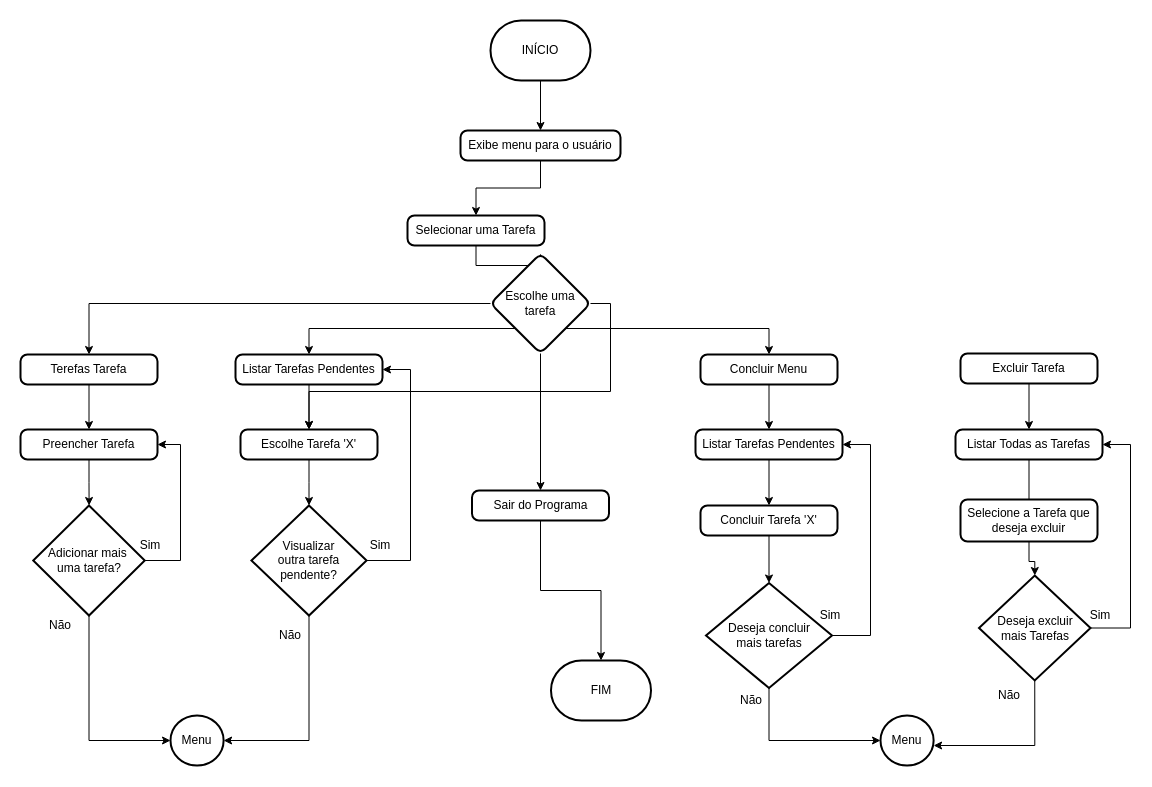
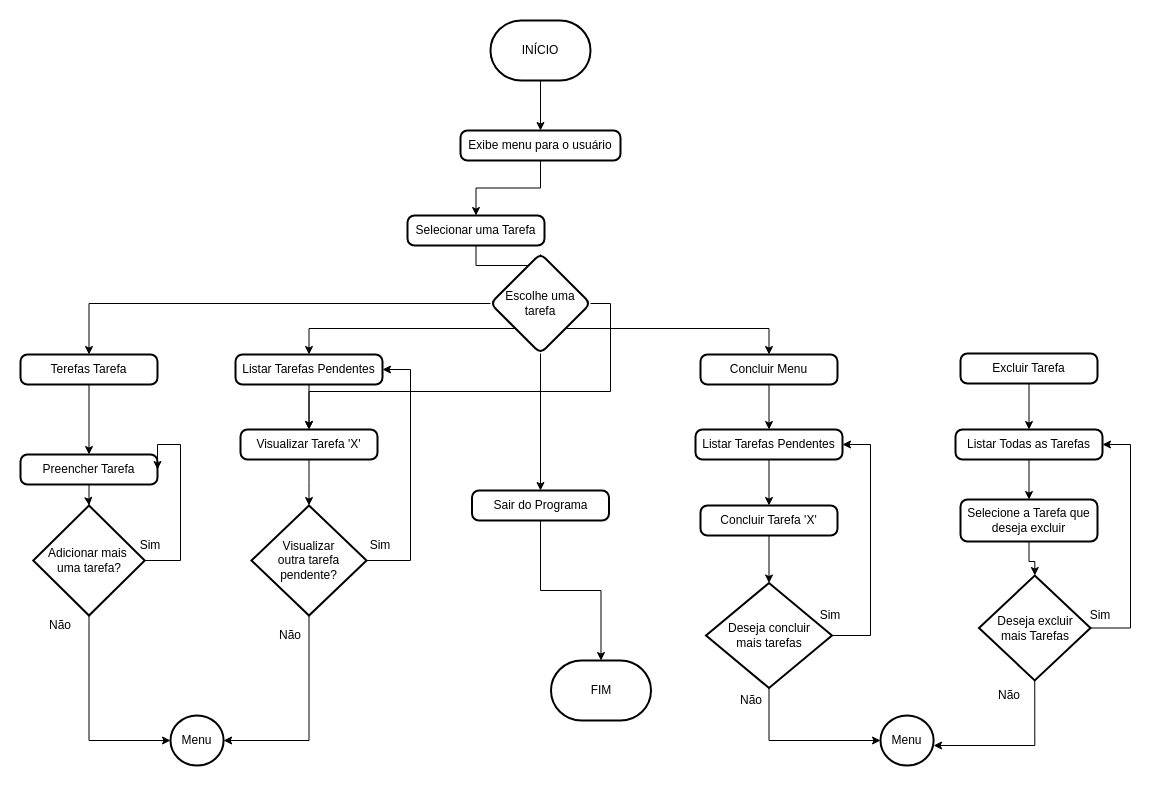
  <mxCell id="0" />
  <mxCell id="1" parent="0" />
  <mxCell id="2" value="" style="edgeStyle=orthogonalEdgeStyle;rounded=0;orthogonalLoop=1;jettySize=auto;html=1;" edge="1" parent="1" source="3" target="5"><mxGeometry relative="1" as="geometry" /></mxCell>
  <mxCell id="3" value="INÍCIO" style="strokeWidth=2;html=1;shape=mxgraph.flowchart.terminator;whiteSpace=wrap;" vertex="1" parent="1"><mxGeometry x="490" y="20" width="100" height="60" as="geometry" /></mxCell>
  <mxCell id="4" value="" style="edgeStyle=orthogonalEdgeStyle;rounded=0;orthogonalLoop=1;jettySize=auto;html=1;" edge="1" parent="1" source="5" target="7"><mxGeometry relative="1" as="geometry" /></mxCell>
  <mxCell id="5" value="Exibe menu para o usuário" style="rounded=1;whiteSpace=wrap;html=1;absoluteArcSize=1;arcSize=14;strokeWidth=2;" vertex="1" parent="1"><mxGeometry x="460" y="130" width="160" height="30" as="geometry" /></mxCell>
  <mxCell id="6" value="" style="edgeStyle=orthogonalEdgeStyle;rounded=0;orthogonalLoop=1;jettySize=auto;html=1;" edge="1" parent="1" source="7" target="13"><mxGeometry relative="1" as="geometry" /></mxCell>
  <mxCell id="7" value="Selecionar uma Tarefa" style="rounded=1;whiteSpace=wrap;html=1;absoluteArcSize=1;arcSize=14;strokeWidth=2;" vertex="1" parent="1"><mxGeometry x="407" y="215" width="137" height="30" as="geometry" /></mxCell>
  <mxCell id="8" value="" style="edgeStyle=orthogonalEdgeStyle;rounded=0;orthogonalLoop=1;jettySize=auto;html=1;" edge="1" parent="1" source="13" target="23"><mxGeometry relative="1" as="geometry" /></mxCell>
  <mxCell id="9" style="edgeStyle=orthogonalEdgeStyle;rounded=0;orthogonalLoop=1;jettySize=auto;html=1;exitX=0;exitY=0.5;exitDx=0;exitDy=0;entryX=0.5;entryY=0;entryDx=0;entryDy=0;" edge="1" parent="1" source="13" target="17"><mxGeometry relative="1" as="geometry" /></mxCell>
  <mxCell id="10" style="edgeStyle=orthogonalEdgeStyle;rounded=0;orthogonalLoop=1;jettySize=auto;html=1;exitX=0;exitY=1;exitDx=0;exitDy=0;entryX=0.5;entryY=0;entryDx=0;entryDy=0;" edge="1" parent="1" source="13" target="19"><mxGeometry relative="1" as="geometry" /></mxCell>
  <mxCell id="11" style="edgeStyle=orthogonalEdgeStyle;rounded=0;orthogonalLoop=1;jettySize=auto;html=1;exitX=1;exitY=0.5;exitDx=0;exitDy=0;" edge="1" parent="1" source="13" target="27"><mxGeometry relative="1" as="geometry" /></mxCell>
  <mxCell id="12" style="edgeStyle=orthogonalEdgeStyle;rounded=0;orthogonalLoop=1;jettySize=auto;html=1;exitX=1;exitY=1;exitDx=0;exitDy=0;entryX=0.5;entryY=0;entryDx=0;entryDy=0;" edge="1" parent="1" source="13" target="15"><mxGeometry relative="1" as="geometry" /></mxCell>
  <mxCell id="13" value="Escolhe uma tarefa" style="rhombus;whiteSpace=wrap;html=1;rounded=1;arcSize=14;strokeWidth=2;" vertex="1" parent="1"><mxGeometry x="490" y="253" width="100" height="100" as="geometry" /></mxCell>
  <mxCell id="14" value="" style="edgeStyle=orthogonalEdgeStyle;rounded=0;orthogonalLoop=1;jettySize=auto;html=1;" edge="1" parent="1" source="15" target="56"><mxGeometry relative="1" as="geometry" /></mxCell>
  <mxCell id="15" value="Concluir Menu" style="rounded=1;whiteSpace=wrap;html=1;absoluteArcSize=1;arcSize=14;strokeWidth=2;" vertex="1" parent="1"><mxGeometry x="700" y="354" width="137" height="30" as="geometry" /></mxCell>
  <mxCell id="16" value="" style="edgeStyle=orthogonalEdgeStyle;rounded=0;orthogonalLoop=1;jettySize=auto;html=1;" edge="1" parent="1" source="17" target="25"><mxGeometry relative="1" as="geometry" /></mxCell>
  <mxCell id="17" value="Terefas Tarefa" style="rounded=1;whiteSpace=wrap;html=1;absoluteArcSize=1;arcSize=14;strokeWidth=2;" vertex="1" parent="1"><mxGeometry x="20" y="354" width="137" height="30" as="geometry" /></mxCell>
  <mxCell id="18" value="" style="edgeStyle=orthogonalEdgeStyle;rounded=0;orthogonalLoop=1;jettySize=auto;html=1;" edge="1" parent="1" source="19" target="27"><mxGeometry relative="1" as="geometry" /></mxCell>
  <mxCell id="19" value="Listar Tarefas Pendentes" style="rounded=1;whiteSpace=wrap;html=1;absoluteArcSize=1;arcSize=14;strokeWidth=2;" vertex="1" parent="1"><mxGeometry x="235" y="354" width="147" height="30" as="geometry" /></mxCell>
  <mxCell id="20" value="" style="edgeStyle=orthogonalEdgeStyle;rounded=0;orthogonalLoop=1;jettySize=auto;html=1;" edge="1" parent="1" source="21" target="53"><mxGeometry relative="1" as="geometry" /></mxCell>
  <mxCell id="21" value="Excluir Tarefa" style="rounded=1;whiteSpace=wrap;html=1;absoluteArcSize=1;arcSize=14;strokeWidth=2;" vertex="1" parent="1"><mxGeometry x="960" y="353" width="137" height="30" as="geometry" /></mxCell>
  <mxCell id="22" value="" style="edgeStyle=orthogonalEdgeStyle;rounded=0;orthogonalLoop=1;jettySize=auto;html=1;" edge="1" parent="1" source="23" target="38"><mxGeometry relative="1" as="geometry" /></mxCell>
  <mxCell id="23" value="Sair do Programa" style="rounded=1;whiteSpace=wrap;html=1;absoluteArcSize=1;arcSize=14;strokeWidth=2;" vertex="1" parent="1"><mxGeometry x="471.5" y="490" width="137" height="30" as="geometry" /></mxCell>
  <mxCell id="24" value="" style="edgeStyle=orthogonalEdgeStyle;rounded=0;orthogonalLoop=1;jettySize=auto;html=1;" edge="1" parent="1" source="25" target="31"><mxGeometry relative="1" as="geometry" /></mxCell>
- <mxCell id="25" value="Preencher Tarefa" style="rounded=1;whiteSpace=wrap;html=1;absoluteArcSize=1;arcSize=14;strokeWidth=2;" vertex="1" parent="1"><mxGeometry x="20" y="429" width="137" height="30" as="geometry" /></mxCell>
+ <mxCell id="25" value="Preencher Tarefa" style="rounded=1;whiteSpace=wrap;html=1;absoluteArcSize=1;arcSize=14;strokeWidth=2;" vertex="1" parent="1"><mxGeometry x="20" y="454" width="137" height="30" as="geometry" /></mxCell>
  <mxCell id="26" value="" style="edgeStyle=orthogonalEdgeStyle;rounded=0;orthogonalLoop=1;jettySize=auto;html=1;" edge="1" parent="1" source="27" target="37"><mxGeometry relative="1" as="geometry" /></mxCell>
- <mxCell id="27" value="Escolhe Tarefa 'X'" style="rounded=1;whiteSpace=wrap;html=1;absoluteArcSize=1;arcSize=14;strokeWidth=2;" vertex="1" parent="1"><mxGeometry x="240" y="429" width="137" height="30" as="geometry" /></mxCell>
+ <mxCell id="27" value="Visualizar Tarefa 'X'" style="rounded=1;whiteSpace=wrap;html=1;absoluteArcSize=1;arcSize=14;strokeWidth=2;" vertex="1" parent="1"><mxGeometry x="240" y="429" width="137" height="30" as="geometry" /></mxCell>
  <mxCell id="28" value="" style="edgeStyle=orthogonalEdgeStyle;rounded=0;orthogonalLoop=1;jettySize=auto;html=1;" edge="1" parent="1" source="29" target="35"><mxGeometry relative="1" as="geometry" /></mxCell>
  <mxCell id="29" value="Selecione a Tarefa que deseja excluir" style="rounded=1;whiteSpace=wrap;html=1;absoluteArcSize=1;arcSize=14;strokeWidth=2;" vertex="1" parent="1"><mxGeometry x="960" y="499" width="137" height="42" as="geometry" /></mxCell>
  <mxCell id="30" style="edgeStyle=orthogonalEdgeStyle;rounded=0;orthogonalLoop=1;jettySize=auto;html=1;exitX=1;exitY=0.5;exitDx=0;exitDy=0;exitPerimeter=0;entryX=1;entryY=0.5;entryDx=0;entryDy=0;" edge="1" parent="1" target="25"><mxGeometry relative="1" as="geometry"><mxPoint x="136.25" y="560" as="sourcePoint" /><mxPoint x="170" y="444" as="targetPoint" /><Array as="points"><mxPoint x="180" y="560" /><mxPoint x="180" y="444" /></Array></mxGeometry></mxCell>
  <mxCell id="31" value="Adicionar mais&amp;nbsp;&lt;div&gt;uma tarefa?&lt;/div&gt;" style="strokeWidth=2;html=1;shape=mxgraph.flowchart.decision;whiteSpace=wrap;" vertex="1" parent="1"><mxGeometry x="32.75" y="505" width="111.5" height="110" as="geometry" /></mxCell>
  <mxCell id="32" style="edgeStyle=orthogonalEdgeStyle;rounded=0;orthogonalLoop=1;jettySize=auto;html=1;exitX=1;exitY=0.5;exitDx=0;exitDy=0;exitPerimeter=0;entryX=1;entryY=0.5;entryDx=0;entryDy=0;" edge="1" parent="1" source="33" target="56"><mxGeometry relative="1" as="geometry"><Array as="points"><mxPoint x="870" y="635" /><mxPoint x="870" y="444" /></Array></mxGeometry></mxCell>
  <mxCell id="33" value="Deseja concluir&lt;div&gt;mais tarefas&lt;/div&gt;" style="strokeWidth=2;html=1;shape=mxgraph.flowchart.decision;whiteSpace=wrap;" vertex="1" parent="1"><mxGeometry x="705.5" y="582.5" width="126" height="105" as="geometry" /></mxCell>
  <mxCell id="34" style="edgeStyle=orthogonalEdgeStyle;rounded=0;orthogonalLoop=1;jettySize=auto;html=1;exitX=1;exitY=0.5;exitDx=0;exitDy=0;exitPerimeter=0;entryX=1;entryY=0.5;entryDx=0;entryDy=0;" edge="1" parent="1" source="35" target="53"><mxGeometry relative="1" as="geometry"><Array as="points"><mxPoint x="1130" y="628" /><mxPoint x="1130" y="444" /></Array></mxGeometry></mxCell>
  <mxCell id="35" value="Deseja excluir&lt;div&gt;mais Tarefas&lt;/div&gt;" style="strokeWidth=2;html=1;shape=mxgraph.flowchart.decision;whiteSpace=wrap;" vertex="1" parent="1"><mxGeometry x="978.5" y="575" width="111.5" height="105" as="geometry" /></mxCell>
  <mxCell id="36" style="edgeStyle=orthogonalEdgeStyle;rounded=0;orthogonalLoop=1;jettySize=auto;html=1;exitX=1;exitY=0.5;exitDx=0;exitDy=0;exitPerimeter=0;entryX=1;entryY=0.5;entryDx=0;entryDy=0;" edge="1" parent="1" source="37" target="19"><mxGeometry relative="1" as="geometry"><Array as="points"><mxPoint y="560" x="410" /><mxPoint y="369" x="410" /></Array></mxGeometry></mxCell>
  <mxCell id="37" value="Visualizar&lt;div&gt;outra tarefa pendente?&lt;/div&gt;" style="strokeWidth=2;html=1;shape=mxgraph.flowchart.decision;whiteSpace=wrap;" vertex="1" parent="1"><mxGeometry x="250.94" y="505" width="115.12" height="110" as="geometry" /></mxCell>
  <mxCell id="38" value="FIM" style="strokeWidth=2;html=1;shape=mxgraph.flowchart.terminator;whiteSpace=wrap;" vertex="1" parent="1"><mxGeometry x="550.5" y="660" width="100" height="60" as="geometry" /></mxCell>
  <mxCell id="39" value="Não" style="text;html=1;align=center;verticalAlign=middle;whiteSpace=wrap;rounded=0;" vertex="1" parent="1"><mxGeometry x="30" y="610" width="60" height="30" as="geometry" /></mxCell>
  <mxCell id="40" value="Sim" style="text;html=1;align=center;verticalAlign=middle;whiteSpace=wrap;rounded=0;" vertex="1" parent="1"><mxGeometry x="120" y="530" width="60" height="30" as="geometry" /></mxCell>
  <mxCell id="41" value="Sim" style="text;html=1;align=center;verticalAlign=middle;whiteSpace=wrap;rounded=0;" vertex="1" parent="1"><mxGeometry x="350" y="530" width="60" height="30" as="geometry" /></mxCell>
  <mxCell id="42" value="Menu" style="strokeWidth=2;html=1;shape=mxgraph.flowchart.start_2;whiteSpace=wrap;" vertex="1" parent="1"><mxGeometry x="170" y="715" width="53.12" height="50" as="geometry" /></mxCell>
  <mxCell id="43" style="edgeStyle=orthogonalEdgeStyle;rounded=0;orthogonalLoop=1;jettySize=auto;html=1;exitX=0.5;exitY=1;exitDx=0;exitDy=0;exitPerimeter=0;entryX=1;entryY=0.5;entryDx=0;entryDy=0;entryPerimeter=0;" edge="1" parent="1" source="37" target="42"><mxGeometry relative="1" as="geometry" /></mxCell>
  <mxCell id="44" style="edgeStyle=orthogonalEdgeStyle;rounded=0;orthogonalLoop=1;jettySize=auto;html=1;exitX=0.5;exitY=1;exitDx=0;exitDy=0;exitPerimeter=0;entryX=0;entryY=0.5;entryDx=0;entryDy=0;entryPerimeter=0;" edge="1" parent="1" source="31" target="42"><mxGeometry relative="1" as="geometry" /></mxCell>
  <mxCell id="45" value="Não" style="text;html=1;align=center;verticalAlign=middle;whiteSpace=wrap;rounded=0;" vertex="1" parent="1"><mxGeometry x="260" y="620" width="60" height="30" as="geometry" /></mxCell>
  <mxCell id="46" value="" style="edgeStyle=orthogonalEdgeStyle;rounded=0;orthogonalLoop=1;jettySize=auto;html=1;" edge="1" parent="1" source="47" target="33"><mxGeometry relative="1" as="geometry" /></mxCell>
  <mxCell id="47" value="Concluir Tarefa 'X'" style="rounded=1;whiteSpace=wrap;html=1;absoluteArcSize=1;arcSize=14;strokeWidth=2;" vertex="1" parent="1"><mxGeometry x="700" y="505" width="137" height="30" as="geometry" /></mxCell>
  <mxCell id="48" value="Menu" style="strokeWidth=2;html=1;shape=mxgraph.flowchart.start_2;whiteSpace=wrap;" vertex="1" parent="1"><mxGeometry x="880" y="715" width="53.12" height="50" as="geometry" /></mxCell>
  <mxCell id="49" style="edgeStyle=orthogonalEdgeStyle;rounded=0;orthogonalLoop=1;jettySize=auto;html=1;exitX=0.5;exitY=1;exitDx=0;exitDy=0;exitPerimeter=0;entryX=0;entryY=0.5;entryDx=0;entryDy=0;entryPerimeter=0;" edge="1" parent="1" source="33" target="48"><mxGeometry relative="1" as="geometry" /></mxCell>
  <mxCell id="50" value="Sim" style="text;html=1;align=center;verticalAlign=middle;whiteSpace=wrap;rounded=0;" vertex="1" parent="1"><mxGeometry x="800" y="600" width="60" height="30" as="geometry" /></mxCell>
  <mxCell id="51" value="Não" style="text;html=1;align=center;verticalAlign=middle;whiteSpace=wrap;rounded=0;" vertex="1" parent="1"><mxGeometry x="720.75" y="685" width="60" height="30" as="geometry" /></mxCell>
- <mxCell id="52" value="" style="edgeStyle=orthogonalEdgeStyle;rounded=0;orthogonalLoop=1;jettySize=auto;html=1;endArrow=none;" edge="1" parent="1" source="53" target="29"><mxGeometry relative="1" as="geometry" /></mxCell>
+ <mxCell id="52" value="" style="edgeStyle=orthogonalEdgeStyle;rounded=0;orthogonalLoop=1;jettySize=auto;html=1;" edge="1" parent="1" source="53" target="29"><mxGeometry relative="1" as="geometry" /></mxCell>
  <mxCell id="53" value="Listar Todas as Tarefas" style="rounded=1;whiteSpace=wrap;html=1;absoluteArcSize=1;arcSize=14;strokeWidth=2;" vertex="1" parent="1"><mxGeometry x="955" y="429" width="147" height="30" as="geometry" /></mxCell>
  <mxCell id="54" style="edgeStyle=orthogonalEdgeStyle;rounded=0;orthogonalLoop=1;jettySize=auto;html=1;exitX=0.5;exitY=1;exitDx=0;exitDy=0;exitPerimeter=0;entryX=1;entryY=0.6;entryDx=0;entryDy=0;entryPerimeter=0;" edge="1" parent="1" source="35" target="48"><mxGeometry relative="1" as="geometry" /></mxCell>
  <mxCell id="55" value="" style="edgeStyle=orthogonalEdgeStyle;rounded=0;orthogonalLoop=1;jettySize=auto;html=1;" edge="1" parent="1" source="56" target="47"><mxGeometry relative="1" as="geometry" /></mxCell>
  <mxCell id="56" value="Listar Tarefas Pendentes" style="rounded=1;whiteSpace=wrap;html=1;absoluteArcSize=1;arcSize=14;strokeWidth=2;" vertex="1" parent="1"><mxGeometry x="695" y="429" width="147" height="30" as="geometry" /></mxCell>
  <mxCell id="57" value="Sim" style="text;html=1;align=center;verticalAlign=middle;whiteSpace=wrap;rounded=0;" vertex="1" parent="1"><mxGeometry x="1070" y="600" width="60" height="30" as="geometry" /></mxCell>
  <mxCell id="58" value="Não" style="text;html=1;align=center;verticalAlign=middle;whiteSpace=wrap;rounded=0;" vertex="1" parent="1"><mxGeometry x="978.5" y="680" width="60" height="30" as="geometry" /></mxCell>
